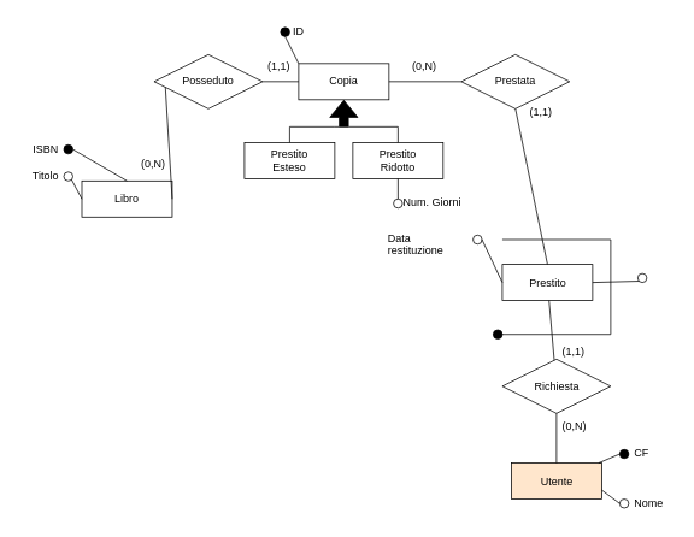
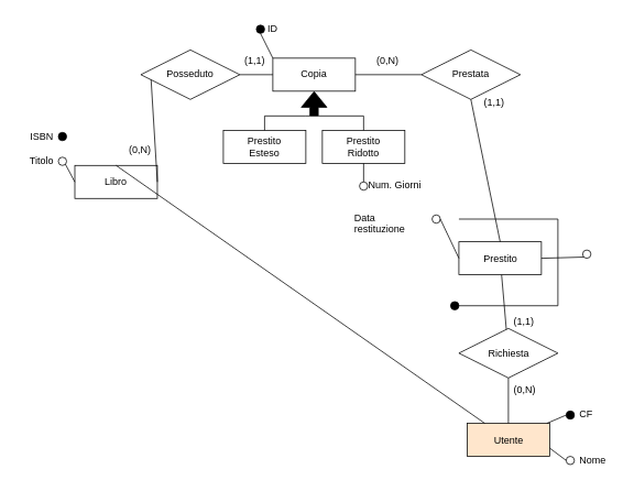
  <mxCell id="0" />
  <mxCell id="1" parent="0" />
  <mxCell id="2" value="Copia" style="whiteSpace=wrap;html=1;align=center;" parent="1" vertex="1"><mxGeometry x="330" y="70" width="100" height="40" as="geometry" /></mxCell>
  <mxCell id="3" value="Utente" style="whiteSpace=wrap;html=1;align=center;fillColor=#ffe6cc;" parent="1" vertex="1"><mxGeometry x="565.5" y="512.5" width="100" height="40" as="geometry" /></mxCell>
  <mxCell id="4" value="Libro" style="whiteSpace=wrap;html=1;align=center;" parent="1" vertex="1"><mxGeometry x="90" y="200" width="100" height="40" as="geometry" /></mxCell>
  <mxCell id="5" value="CF" style="text;strokeColor=none;fillColor=none;spacingLeft=4;spacingRight=4;overflow=hidden;rotatable=0;points=[[0,0.5],[1,0.5]];portConstraint=eastwest;fontSize=12;whiteSpace=wrap;html=1;" parent="1" vertex="1"><mxGeometry x="695.5" y="487.5" width="40" height="30" as="geometry" /></mxCell>
  <mxCell id="6" value="" style="ellipse;whiteSpace=wrap;html=1;aspect=fixed;" parent="1" vertex="1"><mxGeometry x="685.5" y="552.5" width="10" height="10" as="geometry" /></mxCell>
  <mxCell id="7" value="" style="ellipse;whiteSpace=wrap;html=1;aspect=fixed;fillColor=#000000;" parent="1" vertex="1"><mxGeometry x="685.5" y="497.5" width="10" height="10" as="geometry" /></mxCell>
  <mxCell id="8" value="" style="endArrow=none;html=1;rounded=0;entryX=0;entryY=0.5;entryDx=0;entryDy=0;" parent="1" source="3" target="7" edge="1"><mxGeometry width="50" height="50" relative="1" as="geometry"><mxPoint x="355.5" y="762.5" as="sourcePoint" /><mxPoint x="405.5" y="712.5" as="targetPoint" /></mxGeometry></mxCell>
  <mxCell id="9" value="" style="endArrow=none;html=1;rounded=0;exitX=1;exitY=0.75;exitDx=0;exitDy=0;entryX=0;entryY=0.5;entryDx=0;entryDy=0;" parent="1" source="3" target="6" edge="1"><mxGeometry width="50" height="50" relative="1" as="geometry"><mxPoint x="625.5" y="522.5" as="sourcePoint" /><mxPoint x="685.5" y="482.5" as="targetPoint" /></mxGeometry></mxCell>
  <mxCell id="10" value="Titolo" style="text;html=1;align=center;verticalAlign=middle;whiteSpace=wrap;rounded=0;" parent="1" vertex="1"><mxGeometry x="20" y="180" width="60" height="30" as="geometry" /></mxCell>
  <mxCell id="11" value="ISBN" style="text;html=1;align=center;verticalAlign=middle;whiteSpace=wrap;rounded=0;" parent="1" vertex="1"><mxGeometry x="20" y="150" width="60" height="30" as="geometry" /></mxCell>
  <mxCell id="12" value="" style="ellipse;whiteSpace=wrap;html=1;aspect=fixed;fillColor=#000000;" parent="1" vertex="1"><mxGeometry x="70" y="160" width="10" height="10" as="geometry" /></mxCell>
  <mxCell id="13" value="" style="ellipse;whiteSpace=wrap;html=1;aspect=fixed;" parent="1" vertex="1"><mxGeometry x="70" y="190" width="10" height="10" as="geometry" /></mxCell>
  <mxCell id="14" value="" style="endArrow=none;html=1;rounded=0;entryX=0;entryY=0.5;entryDx=0;entryDy=0;exitX=1;exitY=1;exitDx=0;exitDy=0;" parent="1" source="13" target="4" edge="1"><mxGeometry width="50" height="50" relative="1" as="geometry"><mxPoint x="470" y="450" as="sourcePoint" /><mxPoint x="520" y="400" as="targetPoint" /></mxGeometry></mxCell>
- <mxCell id="15" value="" style="endArrow=none;html=1;rounded=0;entryX=1;entryY=0.5;entryDx=0;entryDy=0;exitX=0.5;exitY=0;exitDx=0;exitDy=0;" parent="1" source="4" target="11" edge="1"><mxGeometry width="50" height="50" relative="1" as="geometry"><mxPoint x="470" y="450" as="sourcePoint" /><mxPoint x="520" y="400" as="targetPoint" /></mxGeometry></mxCell>
+ <mxCell id="15" value="" style="endArrow=none;html=1;rounded=0;exitX=0.5;exitY=0;exitDx=0;exitDy=0;" parent="1" source="4" target="3" edge="1"><mxGeometry width="50" height="50" relative="1" as="geometry"><mxPoint x="470" y="450" as="sourcePoint" /><mxPoint x="520" y="400" as="targetPoint" /></mxGeometry></mxCell>
  <mxCell id="16" value="Nome" style="text;strokeColor=none;fillColor=none;spacingLeft=4;spacingRight=4;overflow=hidden;rotatable=0;points=[[0,0.5],[1,0.5]];portConstraint=eastwest;fontSize=12;whiteSpace=wrap;html=1;" parent="1" vertex="1"><mxGeometry x="695.5" y="542.5" width="50" height="30" as="geometry" /></mxCell>
  <mxCell id="17" value="ID" style="text;html=1;align=center;verticalAlign=middle;whiteSpace=wrap;rounded=0;" parent="1" vertex="1"><mxGeometry x="300" y="20" width="60" height="30" as="geometry" /></mxCell>
  <mxCell id="18" value="" style="ellipse;whiteSpace=wrap;html=1;aspect=fixed;fillColor=#000000;" parent="1" vertex="1"><mxGeometry x="310" y="30" width="10" height="10" as="geometry" /></mxCell>
  <mxCell id="19" value="" style="endArrow=none;html=1;rounded=0;entryX=0.5;entryY=1;entryDx=0;entryDy=0;exitX=0;exitY=0;exitDx=0;exitDy=0;" parent="1" source="2" target="18" edge="1"><mxGeometry width="50" height="50" relative="1" as="geometry"><mxPoint x="420" y="230" as="sourcePoint" /><mxPoint x="470" y="180" as="targetPoint" /></mxGeometry></mxCell>
  <mxCell id="20" value="" style="endArrow=none;html=1;rounded=0;entryX=1;entryY=0.5;entryDx=0;entryDy=0;exitX=0.099;exitY=0.456;exitDx=0;exitDy=0;exitPerimeter=0;" parent="1" source="21" target="4" edge="1"><mxGeometry width="50" height="50" relative="1" as="geometry"><mxPoint x="230" y="220" as="sourcePoint" /><mxPoint x="410" y="310" as="targetPoint" /></mxGeometry></mxCell>
  <mxCell id="21" value="Posseduto" style="shape=rhombus;perimeter=rhombusPerimeter;whiteSpace=wrap;html=1;align=center;" parent="1" vertex="1"><mxGeometry x="170" y="60" width="120" height="60" as="geometry" /></mxCell>
  <mxCell id="22" value="" style="endArrow=none;html=1;rounded=0;entryX=0;entryY=0.5;entryDx=0;entryDy=0;exitX=1;exitY=0.5;exitDx=0;exitDy=0;" parent="1" source="21" target="2" edge="1"><mxGeometry width="50" height="50" relative="1" as="geometry"><mxPoint x="300" y="230" as="sourcePoint" /><mxPoint x="350" y="180" as="targetPoint" /></mxGeometry></mxCell>
  <mxCell id="23" value="&lt;div&gt;(1,1)&lt;/div&gt;" style="text;strokeColor=none;fillColor=none;spacingLeft=4;spacingRight=4;overflow=hidden;rotatable=0;points=[[0,0.5],[1,0.5]];portConstraint=eastwest;fontSize=12;whiteSpace=wrap;html=1;" parent="1" vertex="1"><mxGeometry x="290" y="60" width="40" height="30" as="geometry" /></mxCell>
  <mxCell id="24" value="&lt;div&gt;(0,N)&lt;/div&gt;" style="text;strokeColor=none;fillColor=none;spacingLeft=4;spacingRight=4;overflow=hidden;rotatable=0;points=[[0,0.5],[1,0.5]];portConstraint=eastwest;fontSize=12;whiteSpace=wrap;html=1;" parent="1" vertex="1"><mxGeometry x="150" y="167.5" width="40" height="30" as="geometry" /></mxCell>
  <mxCell id="25" value="&lt;div&gt;Prestito&lt;/div&gt;" style="whiteSpace=wrap;html=1;align=center;" parent="1" vertex="1"><mxGeometry x="555.5" y="292.5" width="100" height="40" as="geometry" /></mxCell>
  <mxCell id="26" value="&lt;div&gt;Prestata&lt;/div&gt;" style="shape=rhombus;perimeter=rhombusPerimeter;whiteSpace=wrap;html=1;align=center;" parent="1" vertex="1"><mxGeometry x="510" y="60" width="120" height="60" as="geometry" /></mxCell>
  <mxCell id="27" value="&lt;div&gt;Data restituzione&lt;/div&gt;&lt;div&gt;effettiva&lt;/div&gt;" style="text;strokeColor=none;fillColor=none;spacingLeft=4;spacingRight=4;overflow=hidden;rotatable=0;points=[[0,0.5],[1,0.5]];portConstraint=eastwest;fontSize=12;whiteSpace=wrap;html=1;" parent="1" vertex="1"><mxGeometry x="423" y="250" width="100" height="30" as="geometry" /></mxCell>
  <mxCell id="28" value="" style="ellipse;whiteSpace=wrap;html=1;aspect=fixed;fontStyle=1" parent="1" vertex="1"><mxGeometry x="523" y="260" width="10" height="10" as="geometry" /></mxCell>
  <mxCell id="29" value="" style="ellipse;whiteSpace=wrap;html=1;aspect=fixed;fontStyle=1" parent="1" vertex="1"><mxGeometry x="705.5" y="302.5" width="10" height="10" as="geometry" /></mxCell>
  <mxCell id="30" value="" style="endArrow=none;html=1;rounded=0;entryX=0;entryY=0.5;entryDx=0;entryDy=0;exitX=1;exitY=0.5;exitDx=0;exitDy=0;" parent="1" source="28" target="25" edge="1"><mxGeometry width="50" height="50" relative="1" as="geometry"><mxPoint x="455.5" y="455" as="sourcePoint" /><mxPoint x="505.5" y="405" as="targetPoint" /></mxGeometry></mxCell>
  <mxCell id="31" value="" style="endArrow=none;html=1;rounded=0;entryX=0;entryY=1;entryDx=0;entryDy=0;exitX=1;exitY=0.5;exitDx=0;exitDy=0;" parent="1" source="25" target="29" edge="1"><mxGeometry width="50" height="50" relative="1" as="geometry"><mxPoint x="455.5" y="455" as="sourcePoint" /><mxPoint x="505.5" y="405" as="targetPoint" /></mxGeometry></mxCell>
  <mxCell id="32" value="" style="endArrow=none;html=1;rounded=0;entryX=0;entryY=0.5;entryDx=0;entryDy=0;exitX=1;exitY=0.5;exitDx=0;exitDy=0;" parent="1" source="2" edge="1"><mxGeometry width="50" height="50" relative="1" as="geometry"><mxPoint x="420" y="330" as="sourcePoint" /><mxPoint x="510" y="90" as="targetPoint" /></mxGeometry></mxCell>
  <mxCell id="33" value="" style="endArrow=none;html=1;rounded=0;entryX=0.5;entryY=1;entryDx=0;entryDy=0;exitX=0.5;exitY=0;exitDx=0;exitDy=0;" parent="1" source="25" target="26" edge="1"><mxGeometry width="50" height="50" relative="1" as="geometry"><mxPoint x="470" y="280" as="sourcePoint" /><mxPoint x="520" y="230" as="targetPoint" /></mxGeometry></mxCell>
  <mxCell id="34" value="Richiesta" style="shape=rhombus;perimeter=rhombusPerimeter;whiteSpace=wrap;html=1;align=center;" parent="1" vertex="1"><mxGeometry x="555.5" y="397.5" width="120" height="60" as="geometry" /></mxCell>
  <mxCell id="35" value="" style="endArrow=none;html=1;rounded=0;" parent="1" source="34" target="25" edge="1"><mxGeometry width="50" height="50" relative="1" as="geometry"><mxPoint x="470" y="550" as="sourcePoint" /><mxPoint x="520" y="500" as="targetPoint" /></mxGeometry></mxCell>
  <mxCell id="36" value="" style="endArrow=none;html=1;rounded=0;" parent="1" source="3" target="34" edge="1"><mxGeometry width="50" height="50" relative="1" as="geometry"><mxPoint x="465.5" y="517.5" as="sourcePoint" /><mxPoint x="515.5" y="467.5" as="targetPoint" /></mxGeometry></mxCell>
  <mxCell id="37" value="" style="endArrow=none;html=1;rounded=0;exitX=0;exitY=0.5;exitDx=0;exitDy=0;" parent="1" source="38" edge="1"><mxGeometry width="50" height="50" relative="1" as="geometry"><mxPoint x="565.5" y="365" as="sourcePoint" /><mxPoint x="555.5" y="265" as="targetPoint" /><Array as="points"><mxPoint x="675.5" y="370" /><mxPoint x="675.5" y="265" /></Array></mxGeometry></mxCell>
  <mxCell id="38" value="" style="ellipse;whiteSpace=wrap;html=1;aspect=fixed;fillColor=#000000;" parent="1" vertex="1"><mxGeometry x="545.5" y="365" width="10" height="10" as="geometry" /></mxCell>
  <mxCell id="39" value="(0,N)" style="text;strokeColor=none;fillColor=none;spacingLeft=4;spacingRight=4;overflow=hidden;rotatable=0;points=[[0,0.5],[1,0.5]];portConstraint=eastwest;fontSize=12;whiteSpace=wrap;html=1;" parent="1" vertex="1"><mxGeometry x="450" y="60" width="40" height="30" as="geometry" /></mxCell>
  <mxCell id="40" value="(1,1)" style="text;strokeColor=none;fillColor=none;spacingLeft=4;spacingRight=4;overflow=hidden;rotatable=0;points=[[0,0.5],[1,0.5]];portConstraint=eastwest;fontSize=12;whiteSpace=wrap;html=1;" parent="1" vertex="1"><mxGeometry x="580" y="110" width="40" height="30" as="geometry" /></mxCell>
  <mxCell id="41" value="(0,N)" style="text;strokeColor=none;fillColor=none;spacingLeft=4;spacingRight=4;overflow=hidden;rotatable=0;points=[[0,0.5],[1,0.5]];portConstraint=eastwest;fontSize=12;whiteSpace=wrap;html=1;" parent="1" vertex="1"><mxGeometry x="615.5" y="457.5" width="40" height="30" as="geometry" /></mxCell>
  <mxCell id="42" value="(1,1)" style="text;strokeColor=none;fillColor=none;spacingLeft=4;spacingRight=4;overflow=hidden;rotatable=0;points=[[0,0.5],[1,0.5]];portConstraint=eastwest;fontSize=12;whiteSpace=wrap;html=1;" parent="1" vertex="1"><mxGeometry x="615.5" y="375" width="40" height="30" as="geometry" /></mxCell>
  <mxCell id="43" value="&lt;div&gt;Prestito&lt;/div&gt;&lt;div&gt;Esteso&lt;br&gt;&lt;/div&gt;" style="whiteSpace=wrap;html=1;align=center;" parent="1" vertex="1"><mxGeometry x="270" y="157.5" width="100" height="40" as="geometry" /></mxCell>
  <mxCell id="44" value="&lt;div&gt;Prestito&lt;/div&gt;Ridotto" style="whiteSpace=wrap;html=1;align=center;" parent="1" vertex="1"><mxGeometry x="390" y="157.5" width="100" height="40" as="geometry" /></mxCell>
  <mxCell id="45" value="" style="endArrow=none;html=1;rounded=0;exitX=0.5;exitY=0;exitDx=0;exitDy=0;entryX=0.5;entryY=0;entryDx=0;entryDy=0;" parent="1" source="43" target="44" edge="1"><mxGeometry width="50" height="50" relative="1" as="geometry"><mxPoint x="420" y="290" as="sourcePoint" /><mxPoint x="470" y="240" as="targetPoint" /><Array as="points"><mxPoint x="320" y="140" /><mxPoint x="370" y="140" /><mxPoint x="440" y="140" /></Array></mxGeometry></mxCell>
  <mxCell id="46" value="&lt;div&gt;Num. Giorni&lt;/div&gt;" style="text;strokeColor=none;fillColor=none;spacingLeft=4;spacingRight=4;overflow=hidden;rotatable=0;points=[[0,0.5],[1,0.5]];portConstraint=eastwest;fontSize=12;whiteSpace=wrap;html=1;" parent="1" vertex="1"><mxGeometry x="440" y="210" width="80" height="30" as="geometry" /></mxCell>
  <mxCell id="47" value="" style="ellipse;whiteSpace=wrap;html=1;aspect=fixed;" parent="1" vertex="1"><mxGeometry x="435" y="220" width="10" height="10" as="geometry" /></mxCell>
  <mxCell id="48" value="" style="endArrow=none;html=1;rounded=0;exitX=0.5;exitY=0;exitDx=0;exitDy=0;" parent="1" source="47" target="44" edge="1"><mxGeometry width="50" height="50" relative="1" as="geometry"><mxPoint x="420" y="290" as="sourcePoint" /><mxPoint x="470" y="240" as="targetPoint" /></mxGeometry></mxCell>
  <mxCell id="49" value="" style="shape=flexArrow;endArrow=classic;html=1;rounded=0;entryX=0.5;entryY=1;entryDx=0;entryDy=0;fillColor=#000000;" parent="1" target="2" edge="1"><mxGeometry width="50" height="50" relative="1" as="geometry"><mxPoint x="380" y="140" as="sourcePoint" /><mxPoint x="470" y="240" as="targetPoint" /></mxGeometry></mxCell>
